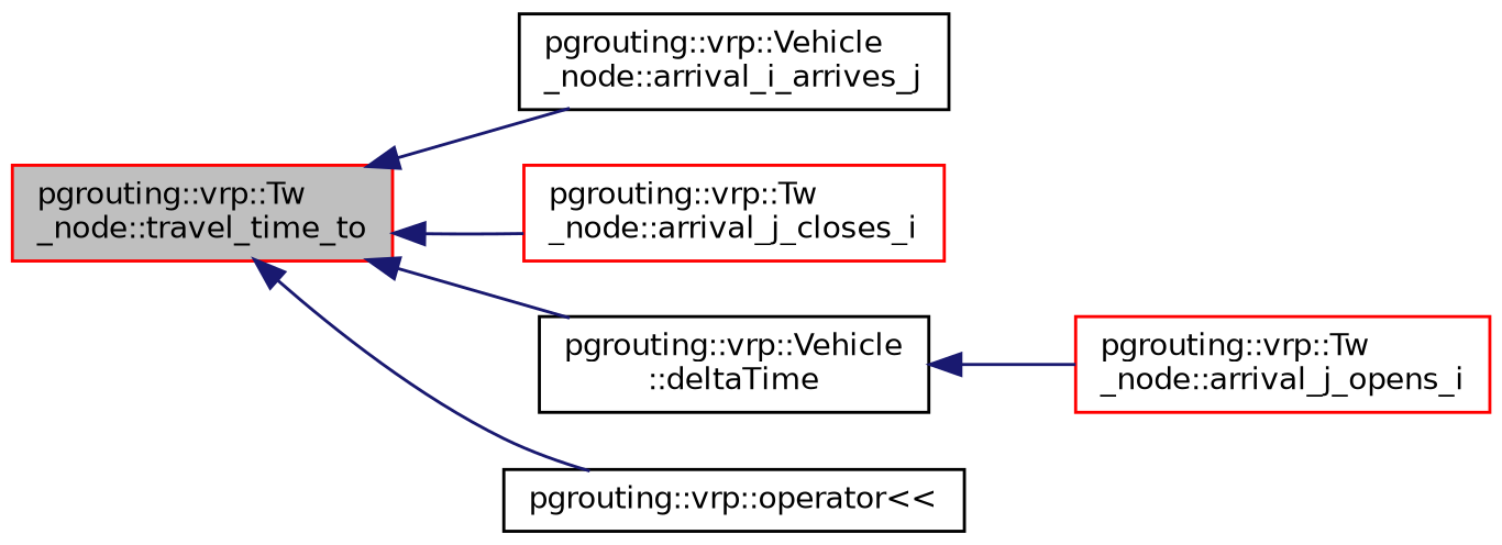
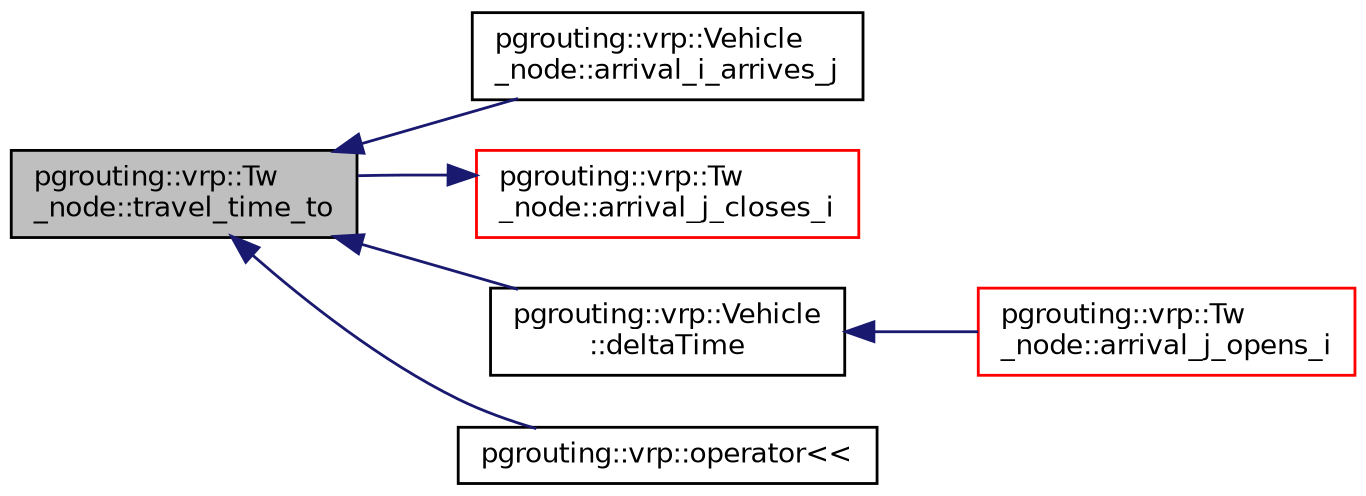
  digraph {
    rankdir=LR
    node [color=black fillcolor=white fontname=Helvetica fontsize=10 shape=record style=filled]
    edge [color=midnightblue dir=back fontname=Helvetica fontsize=10 labelfontname=Helvetica labelfontsize=10 style=solid]
-   n1 [color=red fillcolor=grey75 fontcolor=black height=0.2 label="pgrouting::vrp::Tw\l_node::travel_time_to" width=0.4]
+   n1 [fillcolor=grey75 fontcolor=black height=0.2 label="pgrouting::vrp::Tw\l_node::travel_time_to" width=0.4]
    n2 [height=0.2 label="pgrouting::vrp::Vehicle\l_node::arrival_i_arrives_j" width=0.4]
    n3 [color=red height=0.2 label="pgrouting::vrp::Tw\l_node::arrival_j_closes_i" width=0.4]
    n4 [height=0.2 label="pgrouting::vrp::Vehicle\l::deltaTime" width=0.4]
    n5 [height=0.2 label="pgrouting::vrp::operator\<\<" width=0.4]
    n6 [color=red height=0.2 label="pgrouting::vrp::Tw\l_node::arrival_j_opens_i" width=0.4]
    n1 -> n2
-   n1 -> n3
+   n3 -> n1
    n1 -> n4
    n1 -> n5
    n4 -> n6
  }
